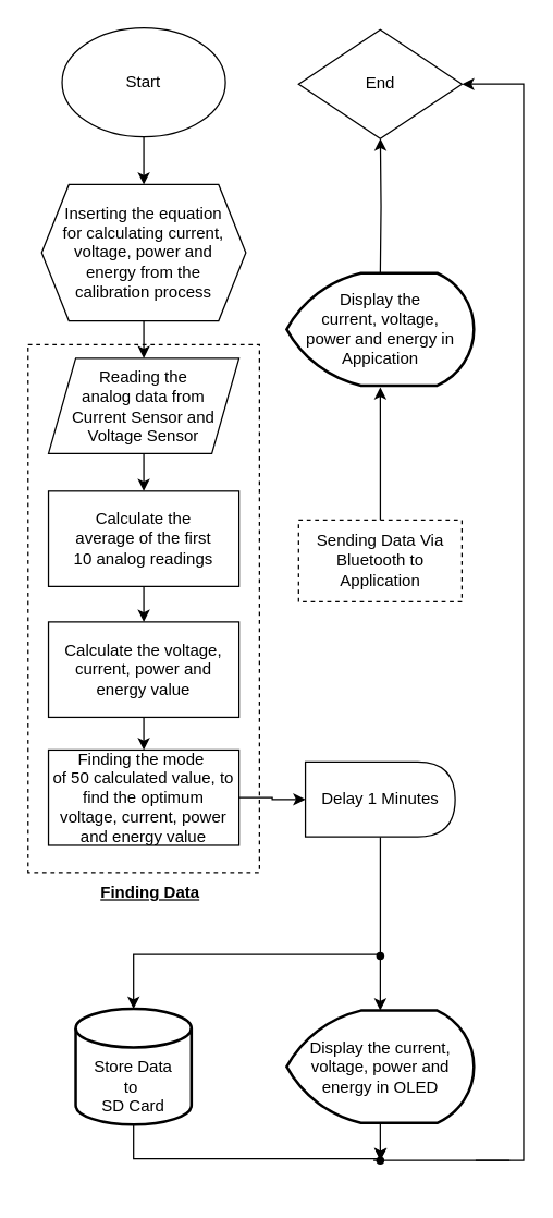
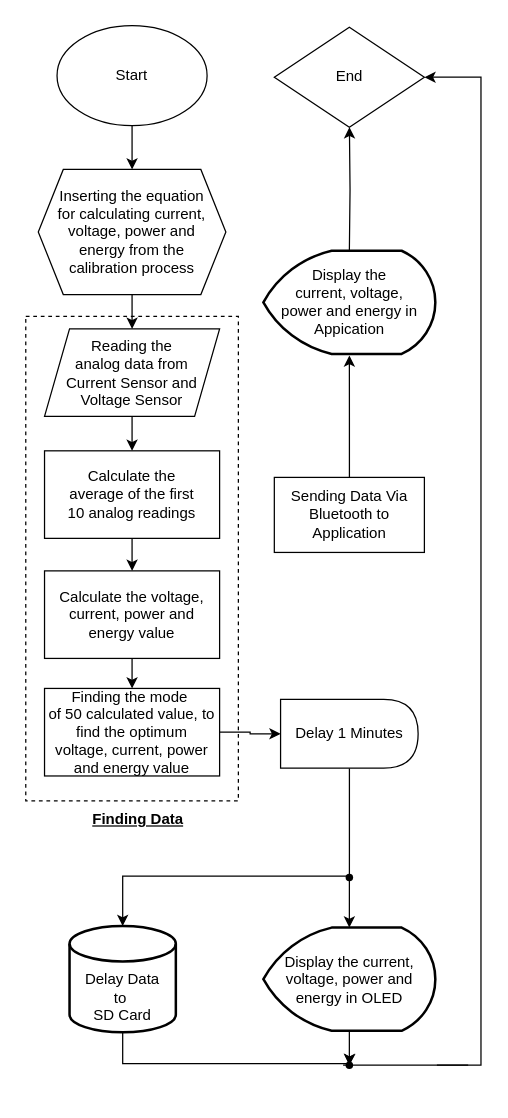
  <mxCell id="0" />
  <mxCell id="1" parent="0" />
  <mxCell id="2" value="" style="edgeStyle=orthogonalEdgeStyle;rounded=0;orthogonalLoop=1;jettySize=auto;html=1;" edge="1" parent="1" source="3" target="11"><mxGeometry relative="1" as="geometry" /></mxCell>
  <mxCell id="3" value="Start" style="ellipse;whiteSpace=wrap;html=1;" vertex="1" parent="1"><mxGeometry x="45" y="20" width="120" height="80" as="geometry" /></mxCell>
  <mxCell id="4" value="" style="edgeStyle=orthogonalEdgeStyle;rounded=0;orthogonalLoop=1;jettySize=auto;html=1;" edge="1" parent="1" source="5" target="7"><mxGeometry relative="1" as="geometry" /></mxCell>
  <mxCell id="5" value="Reading the &lt;br&gt;analog data from &lt;br&gt;Current Sensor and&lt;br&gt;Voltage Sensor" style="shape=parallelogram;perimeter=parallelogramPerimeter;whiteSpace=wrap;html=1;fixedSize=1;" vertex="1" parent="1"><mxGeometry x="35" y="262.5" width="140" height="70" as="geometry" /></mxCell>
  <mxCell id="6" value="" style="edgeStyle=orthogonalEdgeStyle;rounded=0;orthogonalLoop=1;jettySize=auto;html=1;" edge="1" parent="1" source="7" target="9"><mxGeometry relative="1" as="geometry" /></mxCell>
  <mxCell id="7" value="Calculate the &lt;br&gt;average of the first &lt;br&gt;10 analog readings" style="whiteSpace=wrap;html=1;" vertex="1" parent="1"><mxGeometry x="35" y="360" width="140" height="70" as="geometry" /></mxCell>
  <mxCell id="8" value="" style="edgeStyle=orthogonalEdgeStyle;rounded=0;orthogonalLoop=1;jettySize=auto;html=1;" edge="1" parent="1" source="9" target="13"><mxGeometry relative="1" as="geometry" /></mxCell>
  <mxCell id="9" value="Calculate the voltage, current, power and energy value" style="whiteSpace=wrap;html=1;" vertex="1" parent="1"><mxGeometry x="35" y="456" width="140" height="70" as="geometry" /></mxCell>
  <mxCell id="10" value="" style="edgeStyle=orthogonalEdgeStyle;rounded=0;orthogonalLoop=1;jettySize=auto;html=1;" edge="1" parent="1" source="11" target="5"><mxGeometry relative="1" as="geometry" /></mxCell>
  <mxCell id="11" value="Inserting the equation &lt;br&gt;for calculating current, voltage, power and &lt;br&gt;energy from the &lt;br&gt;calibration process" style="shape=hexagon;perimeter=hexagonPerimeter2;whiteSpace=wrap;html=1;fixedSize=1;" vertex="1" parent="1"><mxGeometry x="30" y="135" width="150" height="100" as="geometry" /></mxCell>
  <mxCell id="12" value="" style="edgeStyle=orthogonalEdgeStyle;rounded=0;orthogonalLoop=1;jettySize=auto;html=1;" edge="1" parent="1" source="13" target="20"><mxGeometry relative="1" as="geometry" /></mxCell>
  <mxCell id="13" value="Finding the mode&amp;nbsp;&lt;br&gt;of 50 calculated value, to find the optimum &lt;br&gt;voltage, current, power &lt;br&gt;and energy value" style="whiteSpace=wrap;html=1;" vertex="1" parent="1"><mxGeometry x="35" y="550" width="140" height="70" as="geometry" /></mxCell>
  <mxCell id="14" value="" style="edgeStyle=orthogonalEdgeStyle;rounded=0;orthogonalLoop=1;jettySize=auto;html=1;" edge="1" parent="1" target="29"><mxGeometry relative="1" as="geometry"><mxPoint x="278.75" y="823.75" as="sourcePoint" /></mxGeometry></mxCell>
  <mxCell id="15" value="Display the current, voltage, power and energy in OLED" style="strokeWidth=2;html=1;shape=mxgraph.flowchart.display;whiteSpace=wrap;direction=east;" vertex="1" parent="1"><mxGeometry x="210" y="741.25" width="137.5" height="82.5" as="geometry" /></mxCell>
  <mxCell id="16" value="" style="rounded=0;whiteSpace=wrap;html=1;dashed=1;fillColor=none;" vertex="1" parent="1"><mxGeometry x="20" y="252.5" width="170" height="387.5" as="geometry" /></mxCell>
  <mxCell id="17" value="&lt;b&gt;&lt;u&gt;Finding Data&lt;/u&gt;&lt;/b&gt;" style="text;html=1;strokeColor=none;fillColor=none;align=center;verticalAlign=middle;whiteSpace=wrap;rounded=0;dashed=1;" vertex="1" parent="1"><mxGeometry x="55" y="640" width="110" height="30" as="geometry" /></mxCell>
  <mxCell id="18" value="End" style="rhombus;whiteSpace=wrap;html=1;fillColor=default;direction=east;" vertex="1" parent="1"><mxGeometry x="218.75" y="21.25" width="120" height="80" as="geometry" /></mxCell>
  <mxCell id="19" value="" style="edgeStyle=orthogonalEdgeStyle;rounded=0;orthogonalLoop=1;jettySize=auto;html=1;" edge="1" parent="1" source="20"><mxGeometry relative="1" as="geometry"><mxPoint x="278.75" y="741.25" as="targetPoint" /></mxGeometry></mxCell>
  <mxCell id="20" value="Delay 1 Minutes" style="shape=delay;whiteSpace=wrap;html=1;fillColor=default;direction=east;" vertex="1" parent="1"><mxGeometry x="223.75" y="558.75" width="110" height="55" as="geometry" /></mxCell>
  <mxCell id="21" value="" style="edgeStyle=orthogonalEdgeStyle;rounded=0;orthogonalLoop=1;jettySize=auto;html=1;" edge="1" parent="1" source="22"><mxGeometry relative="1" as="geometry"><mxPoint x="278.75" y="283.75" as="targetPoint" /></mxGeometry></mxCell>
- <mxCell id="22" value="Sending Data Via Bluetooth to Application" style="whiteSpace=wrap;html=1;direction=east;dashed=1;" vertex="1" parent="1"><mxGeometry x="218.75" y="381.25" width="120" height="60" as="geometry" /></mxCell>
- <mxCell id="23" value="&lt;br&gt;&lt;br&gt;Store Data&lt;br&gt;to&amp;nbsp;&lt;br&gt;SD Card" style="strokeWidth=2;html=1;shape=mxgraph.flowchart.database;whiteSpace=wrap;fillColor=default;direction=east;" vertex="1" parent="1"><mxGeometry x="55" y="740" width="85" height="85" as="geometry" /></mxCell>
+ <mxCell id="22" value="Sending Data Via Bluetooth to Application" style="whiteSpace=wrap;html=1;direction=east;" vertex="1" parent="1"><mxGeometry x="218.75" y="381.25" width="120" height="60" as="geometry" /></mxCell>
+ <mxCell id="23" value="&lt;br&gt;&lt;br&gt;Delay Data&lt;br&gt;to&amp;nbsp;&lt;br&gt;SD Card" style="strokeWidth=2;html=1;shape=mxgraph.flowchart.database;whiteSpace=wrap;fillColor=default;direction=east;" vertex="1" parent="1"><mxGeometry x="55" y="740" width="85" height="85" as="geometry" /></mxCell>
  <mxCell id="24" value="" style="edgeStyle=orthogonalEdgeStyle;rounded=0;orthogonalLoop=1;jettySize=auto;html=1;" edge="1" parent="1" target="18"><mxGeometry relative="1" as="geometry"><mxPoint x="278.75" y="201.25" as="sourcePoint" /></mxGeometry></mxCell>
  <mxCell id="25" value="Display the &lt;br&gt;current, voltage, &lt;br&gt;power and energy in &lt;br&gt;Appication" style="strokeWidth=2;html=1;shape=mxgraph.flowchart.display;whiteSpace=wrap;direction=east;" vertex="1" parent="1"><mxGeometry x="210" y="200" width="137.5" height="82.5" as="geometry" /></mxCell>
  <mxCell id="26" value="" style="shape=waypoint;sketch=0;fillStyle=solid;size=6;pointerEvents=1;points=[];fillColor=none;resizable=0;rotatable=0;perimeter=centerPerimeter;snapToPoint=1;" vertex="1" parent="1"><mxGeometry x="258.75" y="681.25" width="40" height="40" as="geometry" /></mxCell>
  <mxCell id="27" value="" style="edgeStyle=segmentEdgeStyle;endArrow=classic;html=1;rounded=0;entryX=0.5;entryY=0;entryDx=0;entryDy=0;entryPerimeter=0;exitX=0.54;exitY=1.06;exitDx=0;exitDy=0;exitPerimeter=0;" edge="1" parent="1" source="26" target="23"><mxGeometry width="50" height="50" relative="1" as="geometry"><mxPoint x="230" y="590" as="sourcePoint" /><mxPoint x="280" y="540" as="targetPoint" /><Array as="points"><mxPoint x="279" y="700" /><mxPoint x="98" y="700" /></Array></mxGeometry></mxCell>
  <mxCell id="28" value="" style="edgeStyle=elbowEdgeStyle;elbow=vertical;endArrow=classic;html=1;rounded=0;entryX=1;entryY=0.5;entryDx=0;entryDy=0;exitX=0.75;exitY=0.5;exitDx=0;exitDy=0;exitPerimeter=0;" edge="1" parent="1" source="31" target="18"><mxGeometry width="50" height="50" relative="1" as="geometry"><mxPoint x="373.75" y="831.25" as="sourcePoint" /><mxPoint x="533.75" y="451.25" as="targetPoint" /><Array as="points"><mxPoint x="384" y="460" /></Array></mxGeometry></mxCell>
  <mxCell id="29" value="" style="shape=waypoint;sketch=0;fillStyle=solid;size=6;pointerEvents=1;points=[];fillColor=none;resizable=0;rotatable=0;perimeter=centerPerimeter;snapToPoint=1;" vertex="1" parent="1"><mxGeometry x="258.75" y="831.25" width="40" height="40" as="geometry" /></mxCell>
  <mxCell id="30" value="" style="edgeStyle=segmentEdgeStyle;endArrow=classic;html=1;rounded=0;exitX=0.5;exitY=1;exitDx=0;exitDy=0;exitPerimeter=0;" edge="1" parent="1" source="23" target="29"><mxGeometry width="50" height="50" relative="1" as="geometry"><mxPoint x="130" y="780" as="sourcePoint" /><mxPoint x="180" y="730" as="targetPoint" /><Array as="points"><mxPoint x="98" y="850" /></Array></mxGeometry></mxCell>
  <mxCell id="31" value="" style="line;strokeWidth=1;html=1;fillColor=default;" vertex="1" parent="1"><mxGeometry x="273.75" y="846.25" width="100" height="10" as="geometry" /></mxCell>
